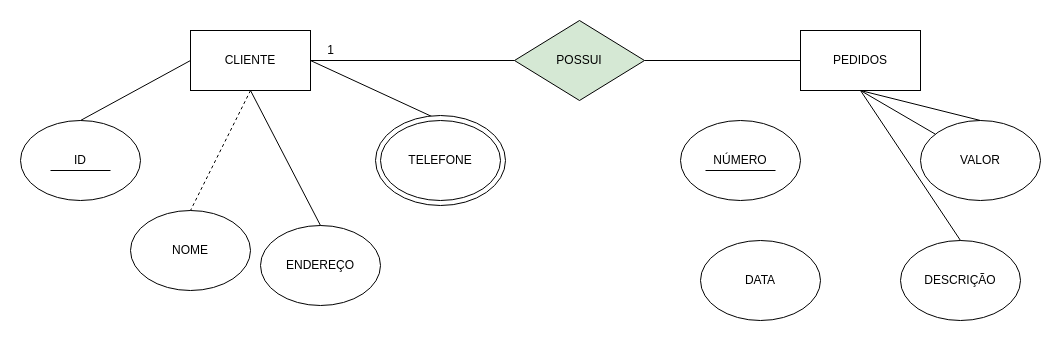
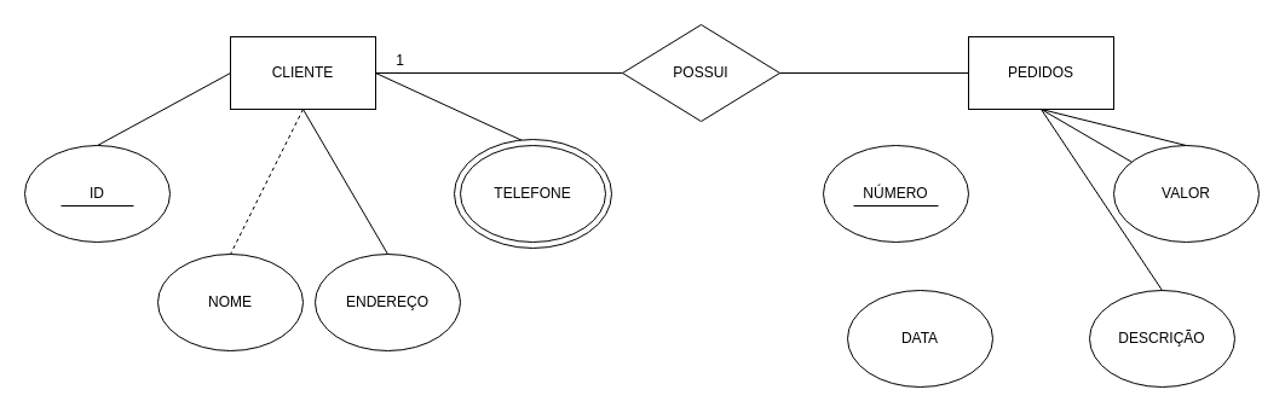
  <mxCell id="0" />
  <mxCell id="1" parent="0" />
  <mxCell id="2" value="CLIENTE" style="rounded=0;whiteSpace=wrap;html=1;" vertex="1" parent="1"><mxGeometry x="190" y="30" width="120" height="60" as="geometry" /></mxCell>
  <mxCell id="3" value="PEDIDOS" style="rounded=0;whiteSpace=wrap;html=1;" vertex="1" parent="1"><mxGeometry x="800" y="30" width="120" height="60" as="geometry" /></mxCell>
  <mxCell id="4" value="NOME" style="ellipse;whiteSpace=wrap;html=1;" vertex="1" parent="1"><mxGeometry x="130" y="210" width="120" height="80" as="geometry" /></mxCell>
- <mxCell id="5" value="ENDEREÇO" style="ellipse;whiteSpace=wrap;html=1;" vertex="1" parent="1"><mxGeometry x="260" y="225" width="120" height="80" as="geometry" /></mxCell>
+ <mxCell id="5" value="ENDEREÇO" style="ellipse;whiteSpace=wrap;html=1;" vertex="1" parent="1"><mxGeometry x="260" y="210" width="120" height="80" as="geometry" /></mxCell>
  <mxCell id="6" value="ID" style="ellipse;whiteSpace=wrap;html=1;" vertex="1" parent="1"><mxGeometry x="20" y="120" width="120" height="80" as="geometry" /></mxCell>
  <mxCell id="7" value="NÚMERO" style="ellipse;whiteSpace=wrap;html=1;" vertex="1" parent="1"><mxGeometry x="680" y="120" width="120" height="80" as="geometry" /></mxCell>
  <mxCell id="8" value="VALOR" style="ellipse;whiteSpace=wrap;html=1;" vertex="1" parent="1"><mxGeometry x="920" y="120" width="120" height="80" as="geometry" /></mxCell>
  <mxCell id="9" value="DATA" style="ellipse;whiteSpace=wrap;html=1;" vertex="1" parent="1"><mxGeometry x="700" y="240" width="120" height="80" as="geometry" /></mxCell>
  <mxCell id="10" value="DESCRIÇÃO" style="ellipse;whiteSpace=wrap;html=1;" vertex="1" parent="1"><mxGeometry x="900" y="240" width="120" height="80" as="geometry" /></mxCell>
- <mxCell id="11" value="POSSUI" style="rhombus;whiteSpace=wrap;html=1;fillColor=#d5e8d4;" vertex="1" parent="1"><mxGeometry x="514" y="20" width="130" height="80" as="geometry" /></mxCell>
+ <mxCell id="11" value="POSSUI" style="rhombus;whiteSpace=wrap;html=1;" vertex="1" parent="1"><mxGeometry x="514" y="20" width="130" height="80" as="geometry" /></mxCell>
  <mxCell id="12" value="" style="endArrow=none;html=1;rounded=0;exitX=1;exitY=0.5;exitDx=0;exitDy=0;" edge="1" parent="1" source="2" target="11"><mxGeometry width="50" height="50" relative="1" as="geometry"><mxPoint x="490" y="250" as="sourcePoint" /><mxPoint x="540" y="200" as="targetPoint" /></mxGeometry></mxCell>
  <mxCell id="13" value="" style="endArrow=none;html=1;rounded=0;entryX=0;entryY=0.5;entryDx=0;entryDy=0;exitX=1;exitY=0.5;exitDx=0;exitDy=0;" edge="1" parent="1" source="11" target="3"><mxGeometry width="50" height="50" relative="1" as="geometry"><mxPoint x="650" y="60" as="sourcePoint" /><mxPoint x="764" y="59.5" as="targetPoint" /></mxGeometry></mxCell>
  <mxCell id="14" value="" style="endArrow=none;html=1;rounded=0;exitX=0;exitY=0.5;exitDx=0;exitDy=0;entryX=0.5;entryY=0;entryDx=0;entryDy=0;" edge="1" parent="1" source="2" target="6"><mxGeometry width="50" height="50" relative="1" as="geometry"><mxPoint x="490" y="250" as="sourcePoint" /><mxPoint x="540" y="200" as="targetPoint" /></mxGeometry></mxCell>
  <mxCell id="15" value="" style="endArrow=none;html=1;rounded=0;exitX=0.5;exitY=1;exitDx=0;exitDy=0;entryX=0.5;entryY=0;entryDx=0;entryDy=0;dashed=1;" edge="1" parent="1" source="2" target="4"><mxGeometry width="50" height="50" relative="1" as="geometry"><mxPoint x="490" y="250" as="sourcePoint" /><mxPoint x="540" y="200" as="targetPoint" /></mxGeometry></mxCell>
  <mxCell id="16" value="" style="endArrow=none;html=1;rounded=0;exitX=0.5;exitY=0;exitDx=0;exitDy=0;entryX=0.5;entryY=1;entryDx=0;entryDy=0;" edge="1" parent="1" source="5" target="2"><mxGeometry width="50" height="50" relative="1" as="geometry"><mxPoint x="490" y="250" as="sourcePoint" /><mxPoint x="540" y="200" as="targetPoint" /></mxGeometry></mxCell>
  <mxCell id="17" value="" style="endArrow=none;html=1;rounded=0;exitX=1;exitY=0.5;exitDx=0;exitDy=0;entryX=0.5;entryY=0;entryDx=0;entryDy=0;" edge="1" parent="1" source="2" target="22"><mxGeometry width="50" height="50" relative="1" as="geometry"><mxPoint x="320" y="70" as="sourcePoint" /><mxPoint x="440" y="120" as="targetPoint" /></mxGeometry></mxCell>
  <mxCell id="18" value="" style="endArrow=none;html=1;rounded=0;exitX=0.5;exitY=1;exitDx=0;exitDy=0;" edge="1" parent="1" source="3" target="8"><mxGeometry width="50" height="50" relative="1" as="geometry"><mxPoint x="490" y="250" as="sourcePoint" /><mxPoint x="540" y="200" as="targetPoint" /></mxGeometry></mxCell>
  <mxCell id="19" value="" style="endArrow=none;html=1;rounded=0;entryX=0.5;entryY=1;entryDx=0;entryDy=0;exitX=0.5;exitY=0;exitDx=0;exitDy=0;" edge="1" parent="1" source="10" target="3"><mxGeometry width="50" height="50" relative="1" as="geometry"><mxPoint x="490" y="250" as="sourcePoint" /><mxPoint x="540" y="200" as="targetPoint" /></mxGeometry></mxCell>
  <mxCell id="20" value="" style="endArrow=none;html=1;rounded=0;entryX=0.5;entryY=0;entryDx=0;entryDy=0;" edge="1" parent="1" target="8"><mxGeometry width="50" height="50" relative="1" as="geometry"><mxPoint x="860" y="90" as="sourcePoint" /><mxPoint x="540" y="200" as="targetPoint" /></mxGeometry></mxCell>
  <mxCell id="21" value="" style="ellipse;whiteSpace=wrap;html=1;" vertex="1" parent="1"><mxGeometry x="375" y="115" width="130" height="90" as="geometry" /></mxCell>
  <mxCell id="22" value="TELEFONE" style="ellipse;whiteSpace=wrap;html=1;" vertex="1" parent="1"><mxGeometry x="380" y="120" width="120" height="80" as="geometry" /></mxCell>
  <mxCell id="23" value="" style="endArrow=none;html=1;rounded=0;" edge="1" parent="1"><mxGeometry width="50" height="50" relative="1" as="geometry"><mxPoint x="705" y="170" as="sourcePoint" /><mxPoint x="775" y="170" as="targetPoint" /></mxGeometry></mxCell>
  <mxCell id="24" value="" style="endArrow=none;html=1;rounded=0;" edge="1" parent="1"><mxGeometry width="50" height="50" relative="1" as="geometry"><mxPoint x="110" y="170" as="sourcePoint" /><mxPoint x="50" y="170" as="targetPoint" /></mxGeometry></mxCell>
  <mxCell id="25" value="1" style="text;html=1;align=center;verticalAlign=middle;resizable=0;points=[];autosize=1;strokeColor=none;fillColor=none;" vertex="1" parent="1"><mxGeometry x="320" y="40" width="20" height="20" as="geometry" /></mxCell>
